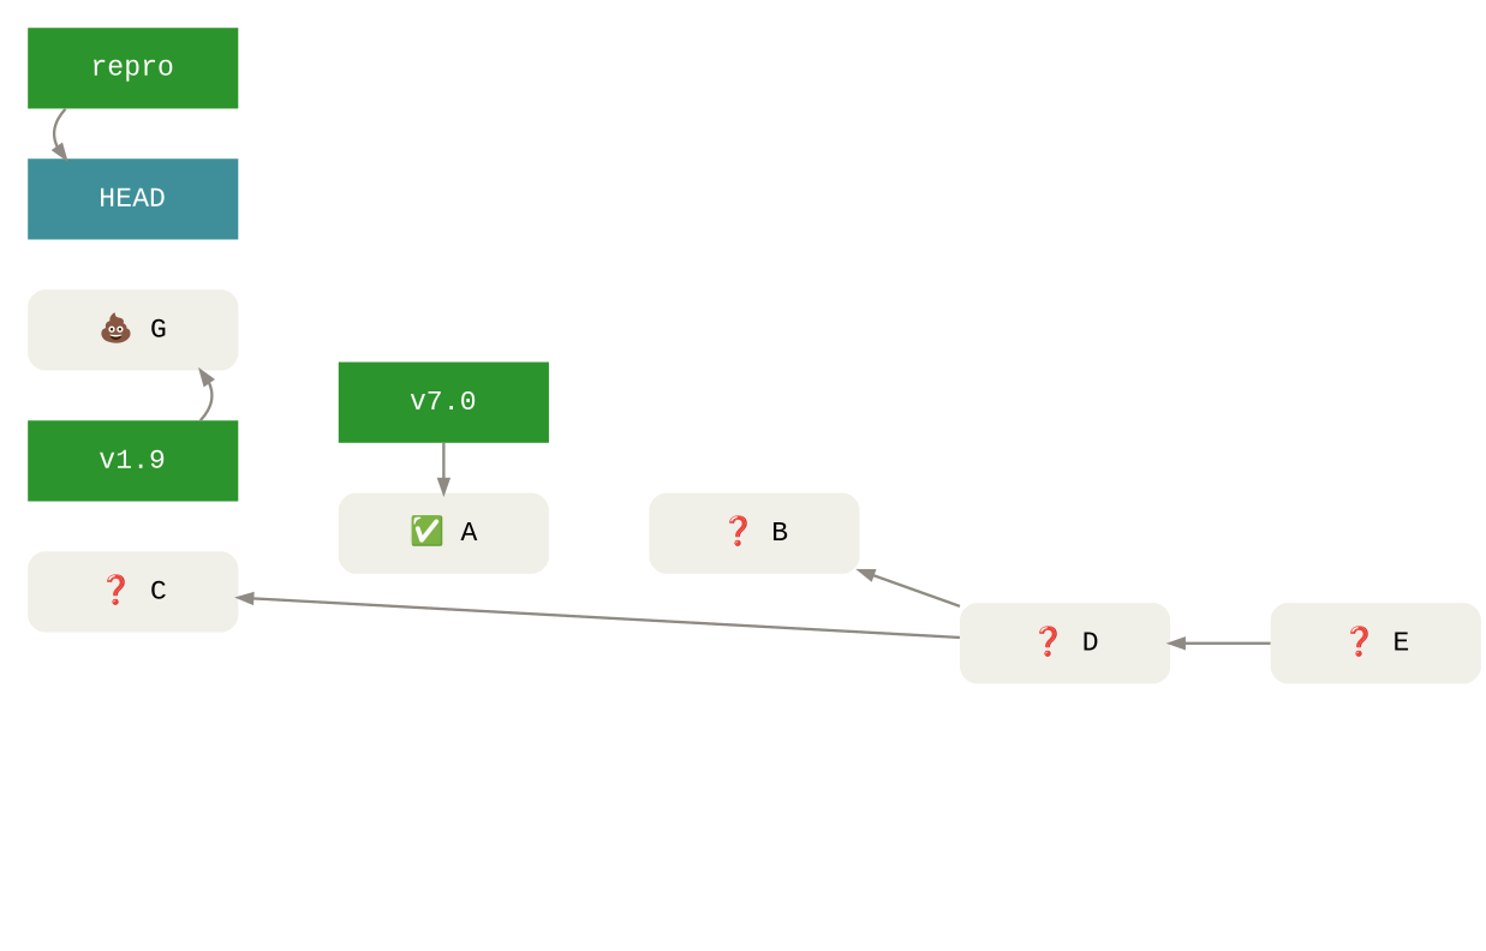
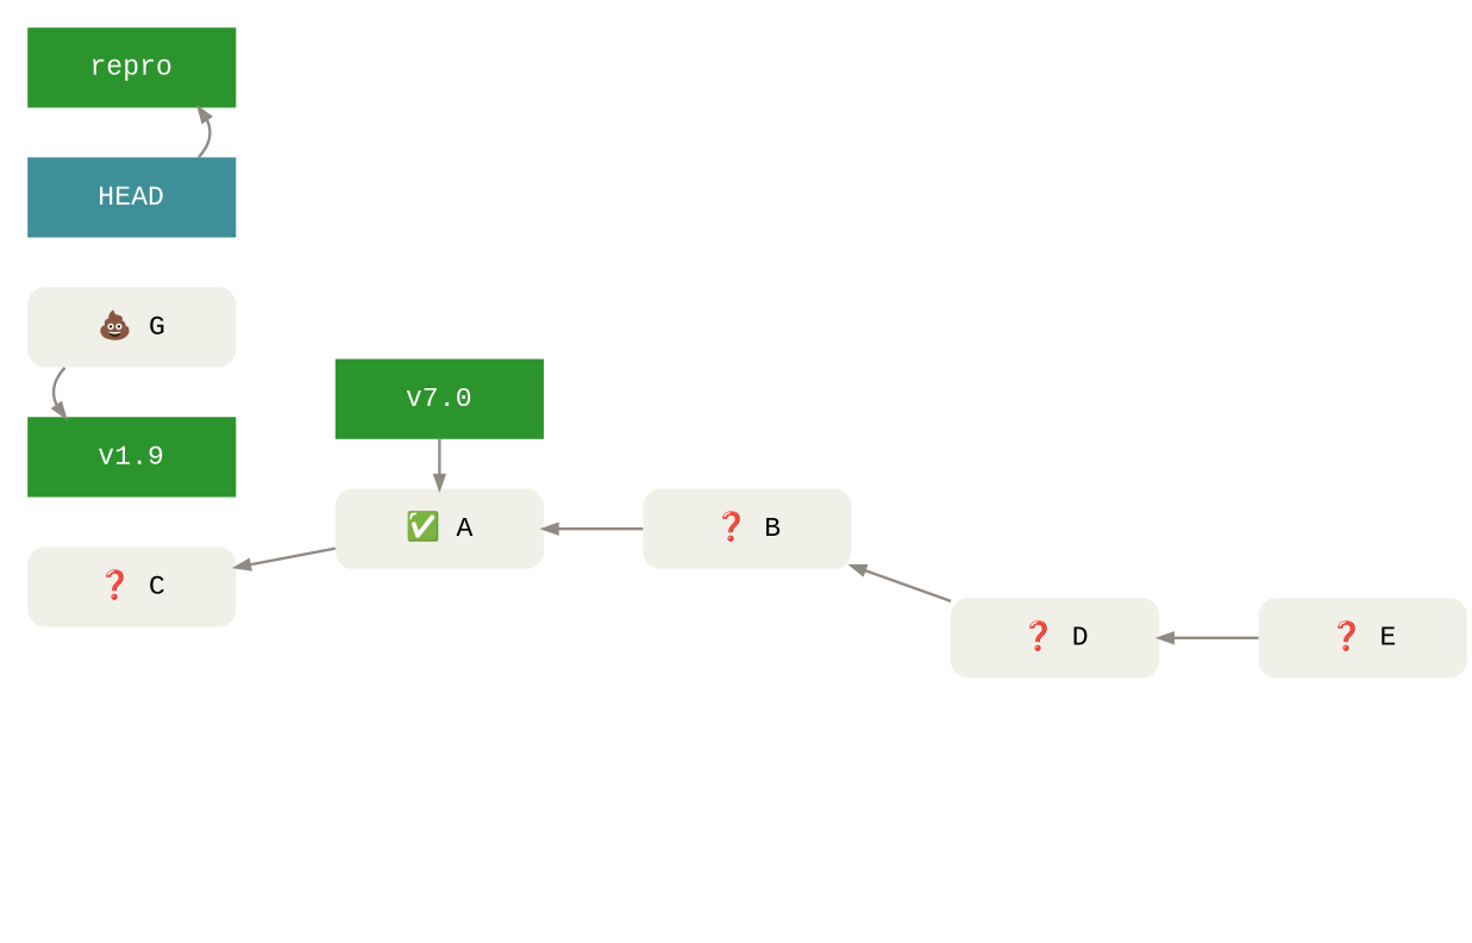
  digraph {
    nodesep=.5
    rankdir=LR
    ranksep=1
    splines=line
    node [fillcolor="#2c942c" fixedsize=true fontcolor="#ffffff" fontname="Menlo, Monaco, Consolas, Lucida Console, Courier New, monospace" fontsize=20 margin=".2,.23" penwidth=0 shape=box style=invis]
    edge [color="#8f8a83" dir=back penwidth=2]
    R_ [height=.8 width=2.1]
    HEAD_invis [height=.8 width=2.1]
    n3 [fillcolor="#f0efe8" height=.8 label="✅ A" style="rounded,filled" width=2.1 fontcolor=""]
    n4 [height=.8 label="v7.0" style=filled width=2.1]
    n5 [fillcolor="#f0efe8" height=.8 label="💩 G" style="rounded,filled" width=2.1 fontcolor=""]
    n6 [height=.8 label="v1.9" style=filled width=2.1]
    n7 [height=.8 label=repro style=filled width=2.1]
    HEAD [fillcolor="#3e8f99" height=.8 style=filled width=2.1]
    n9 [fillcolor="#f0efe8" height=.8 label="❓ B" style="rounded,filled" width=2.1 fontcolor=""]
    n10 [fillcolor="#f0efe8" height=.8 label="❓ D" style="rounded,filled" width=2.1 fontcolor=""]
    n11 [fillcolor="#f0efe8" height=.8 label="❓ C" style="rounded,filled" width=2.1 fontcolor=""]
    n12 [fillcolor="#f0efe8" height=.8 label="❓ E" style="rounded,filled" width=2.1 fontcolor=""]
    1 [height=.8 width=2.1]
    2 [height=.8 width=2.1]
    3 [height=.8 width=2.1]
    4 [height=.8 width=2.1]
    subgraph sub_1 {
      rank=same
      R_
      HEAD_invis
    }
    subgraph cluster_2 {
      style=invis
      subgraph sub_3 {
        rank=same
        style=invis
        n3
        n4
      }
    }
    subgraph cluster_4 {
      style=invis
      subgraph sub_5 {
        rank=same
        style=invis
        n5
        n6
      }
    }
    subgraph cluster_6 {
      style=invis
      subgraph sub_7 {
        rank=same
        style=invis
        n7
        HEAD
      }
    }
    R_ -> HEAD_invis [style=invis]
    n3 -> n4
-   n5 -> n6
-   HEAD -> n7
+   n3 -> n9
+   n6 -> n5
+   n7 -> HEAD
    n9 -> n10
    n10 -> R_ [style=invis]
    n10 -> n12
-   n11 -> n10
+   n11 -> n3
    1 -> 2 [style=invis]
    2 -> 3 [style=invis]
    3 -> 4 [style=invis]
    4 -> R_ [style=invis]
  }
